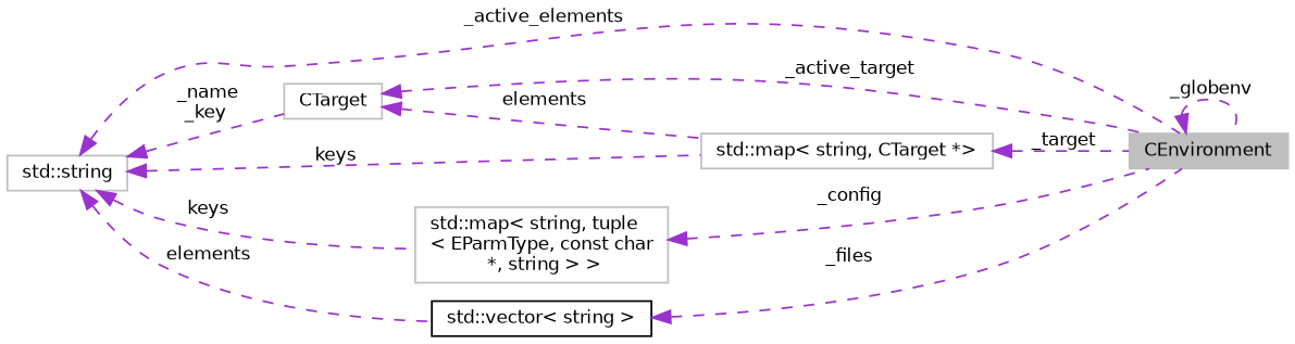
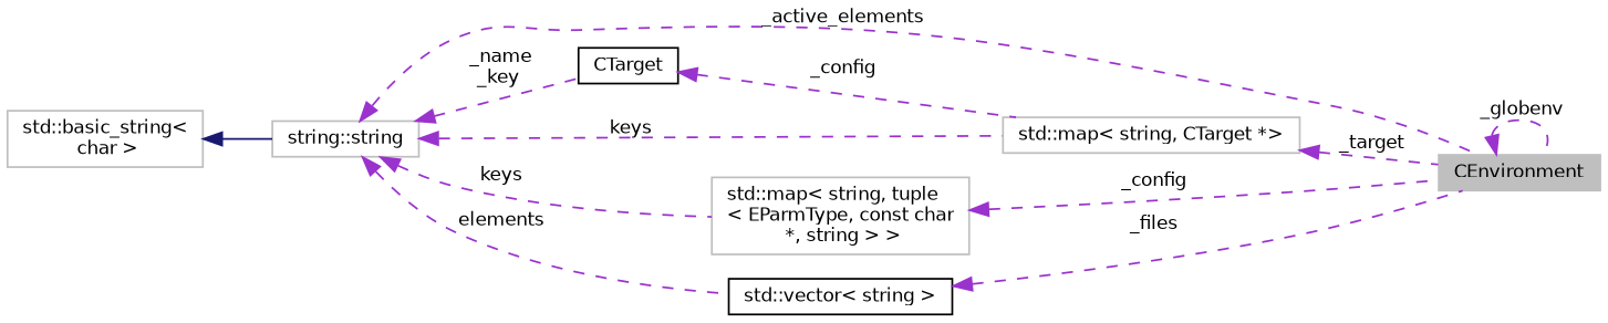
  digraph {
    rankdir=LR
    node [color=grey75 fillcolor=white fontname=Helvetica fontsize=10 shape=record style=filled]
    edge [color=darkorchid3 dir=back fontname=Helvetica fontsize=10 labelfontname=Helvetica labelfontsize=10 style=dashed]
    n1 [fillcolor=grey75 fontcolor=black height=0.2 label=CEnvironment width=0.4]
-   n2 [height=0.2 label=CTarget width=0.4]
+   n2 [color=black height=0.2 label=CTarget width=0.4]
    n3 [height=0.2 label="std::map\< string, CTarget *\>" width=0.4]
-   n4 [height=0.2 label="std::string" width=0.4]
+   n4 [height=0.2 label="string::string" width=0.4]
    n5 [height=0.2 label="std::map\< string, tuple\l\< EParmType, const char\l *, string \> \>" width=0.4]
    n6 [color=black height=0.2 label="std::vector\< string \>" width=0.4]
+   n7 [height=0.2 label="std::basic_string\<\l char \>" width=0.4]
    n1 -> n1 [label=" _globenv"]
-   n2 -> n1 [label=" _active_target"]
-   n2 -> n3 [label=" elements"]
+   n2 -> n3 [label=" _config"]
    n3 -> n1 [label=" _target"]
    n4 -> n1 [label=" _active_elements"]
    n4 -> n2 [label=" _name\n_key"]
    n4 -> n3 [label=" keys"]
    n4 -> n5 [label=" keys"]
    n4 -> n6 [label=" elements"]
    n5 -> n1 [label=" _config"]
    n6 -> n1 [label=" _files"]
+   n7 -> n4 [color=midnightblue style=solid]
  }
